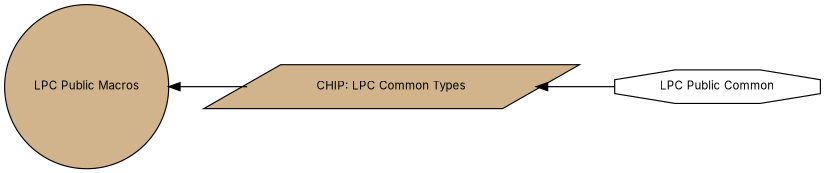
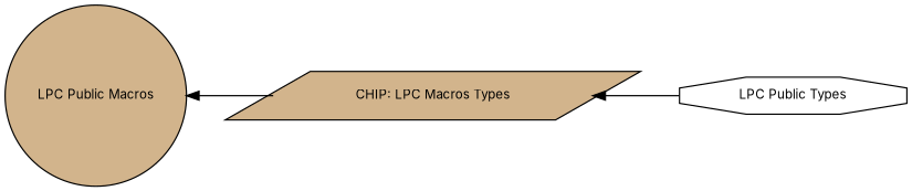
  digraph {
    fontname=Inter
    rankdir=LR
    node [color=black fillcolor=tan fontname=Inter fontsize=10 style=filled]
    edge [dir=back fontname=Inter fontsize=10 labelfontname=Helvetica labelfontsize=10 shape=plaintext style=solid]
    n1 [height=0.2 label="LPC Public Macros" shape=circle width=0.4]
-   n2 [fontcolor=black height=0.2 label="CHIP: LPC Common Types" shape=parallelogram width=0.4]
-   n3 [fillcolor=white height=0.2 label="LPC Public Common" shape=octagon width=0.4]
+   n2 [fontcolor=black height=0.2 label="CHIP: LPC Macros Types" shape=parallelogram width=0.4]
+   n3 [fillcolor=white height=0.2 label="LPC Public Types" shape=octagon width=0.4]
    n1 -> n2
    n2 -> n3
  }
